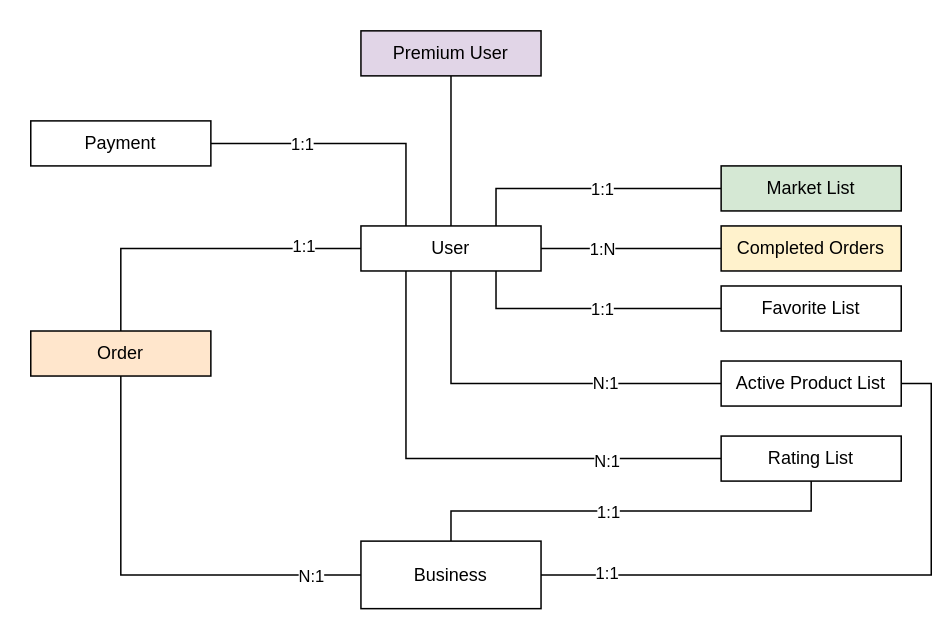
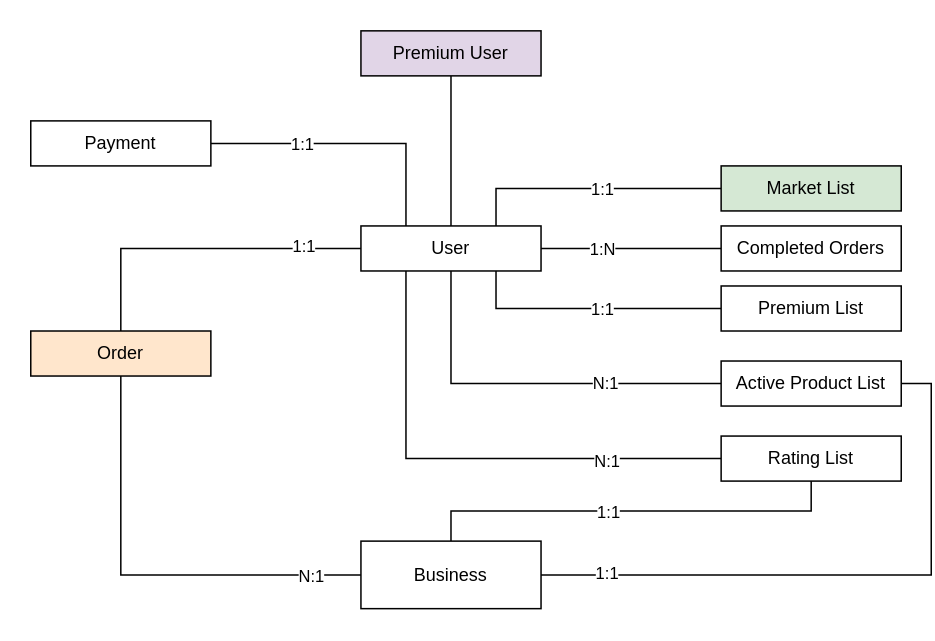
  <mxCell id="0" />
  <mxCell id="1" parent="0" />
  <mxCell id="2" value="" style="edgeStyle=orthogonalEdgeStyle;shape=connector;rounded=0;orthogonalLoop=1;jettySize=auto;html=1;labelBackgroundColor=default;fontFamily=Helvetica;fontSize=11;fontColor=default;endArrow=none;strokeColor=#000000;" edge="1" parent="1" source="3" target="8"><mxGeometry relative="1" as="geometry" /></mxCell>
  <mxCell id="3" value="Premium User" style="rounded=0;whiteSpace=wrap;html=1;fillColor=#e1d5e7;" parent="1" vertex="1"><mxGeometry x="240" y="20" width="120" height="30" as="geometry" /></mxCell>
  <mxCell id="4" style="edgeStyle=orthogonalEdgeStyle;shape=connector;rounded=0;orthogonalLoop=1;jettySize=auto;html=1;exitX=0.75;exitY=1;exitDx=0;exitDy=0;entryX=0;entryY=0.5;entryDx=0;entryDy=0;labelBackgroundColor=default;fontFamily=Helvetica;fontSize=11;fontColor=default;endArrow=none;strokeColor=#000000;" edge="1" parent="1" source="8" target="27"><mxGeometry relative="1" as="geometry" /></mxCell>
  <mxCell id="5" value="1:1" style="edgeLabel;html=1;align=center;verticalAlign=middle;resizable=0;points=[];fontSize=11;fontFamily=Helvetica;fontColor=default;" vertex="1" connectable="0" parent="4"><mxGeometry x="-0.063" relative="1" as="geometry"><mxPoint x="13" as="offset" /></mxGeometry></mxCell>
  <mxCell id="6" style="edgeStyle=orthogonalEdgeStyle;shape=connector;rounded=0;orthogonalLoop=1;jettySize=auto;html=1;exitX=0.25;exitY=1;exitDx=0;exitDy=0;entryX=0;entryY=0.5;entryDx=0;entryDy=0;labelBackgroundColor=default;fontFamily=Helvetica;fontSize=11;fontColor=default;endArrow=none;strokeColor=#000000;" edge="1" parent="1" source="8" target="18"><mxGeometry relative="1" as="geometry" /></mxCell>
  <mxCell id="7" value="N:1" style="edgeLabel;html=1;align=center;verticalAlign=middle;resizable=0;points=[];fontSize=11;fontFamily=Helvetica;fontColor=default;" vertex="1" connectable="0" parent="6"><mxGeometry x="0.54" y="-1" relative="1" as="geometry"><mxPoint as="offset" /></mxGeometry></mxCell>
  <mxCell id="8" value="User" style="rounded=0;whiteSpace=wrap;html=1;" parent="1" vertex="1"><mxGeometry x="240" y="150" width="120" height="30" as="geometry" /></mxCell>
  <mxCell id="9" value="Business" style="rounded=0;whiteSpace=wrap;html=1;" parent="1" vertex="1"><mxGeometry x="240" y="360" width="120" height="45" as="geometry" /></mxCell>
  <mxCell id="10" style="edgeStyle=orthogonalEdgeStyle;shape=connector;rounded=0;orthogonalLoop=1;jettySize=auto;html=1;exitX=0;exitY=0.5;exitDx=0;exitDy=0;entryX=0.75;entryY=0;entryDx=0;entryDy=0;labelBackgroundColor=default;fontFamily=Helvetica;fontSize=11;fontColor=default;endArrow=none;strokeColor=#000000;" edge="1" parent="1" source="12" target="8"><mxGeometry relative="1" as="geometry" /></mxCell>
  <mxCell id="11" value="1:1" style="edgeLabel;html=1;align=center;verticalAlign=middle;resizable=0;points=[];fontSize=11;fontFamily=Helvetica;fontColor=default;" vertex="1" connectable="0" parent="10"><mxGeometry x="-0.017" y="-1" relative="1" as="geometry"><mxPoint x="6" y="1" as="offset" /></mxGeometry></mxCell>
  <mxCell id="12" value="Market List" style="rounded=0;whiteSpace=wrap;html=1;fillColor=#d5e8d4;" parent="1" vertex="1"><mxGeometry x="480" y="110" width="120" height="30" as="geometry" /></mxCell>
  <mxCell id="13" style="edgeStyle=orthogonalEdgeStyle;shape=connector;rounded=0;orthogonalLoop=1;jettySize=auto;html=1;exitX=0;exitY=0.5;exitDx=0;exitDy=0;entryX=1;entryY=0.5;entryDx=0;entryDy=0;labelBackgroundColor=default;fontFamily=Helvetica;fontSize=11;fontColor=default;endArrow=none;strokeColor=#000000;" edge="1" parent="1" source="15" target="8"><mxGeometry relative="1" as="geometry" /></mxCell>
  <mxCell id="14" value="1:N" style="edgeLabel;html=1;align=center;verticalAlign=middle;resizable=0;points=[];fontSize=11;fontFamily=Helvetica;fontColor=default;" vertex="1" connectable="0" parent="13"><mxGeometry x="0.25" y="-1" relative="1" as="geometry"><mxPoint x="-5" y="1" as="offset" /></mxGeometry></mxCell>
- <mxCell id="15" value="Completed Orders" style="rounded=0;whiteSpace=wrap;html=1;fillColor=#fff2cc;" parent="1" vertex="1"><mxGeometry x="480" y="150" width="120" height="30" as="geometry" /></mxCell>
+ <mxCell id="15" value="Completed Orders" style="rounded=0;whiteSpace=wrap;html=1;" parent="1" vertex="1"><mxGeometry x="480" y="150" width="120" height="30" as="geometry" /></mxCell>
  <mxCell id="16" style="edgeStyle=orthogonalEdgeStyle;shape=connector;rounded=0;orthogonalLoop=1;jettySize=auto;html=1;exitX=0.5;exitY=1;exitDx=0;exitDy=0;entryX=0.5;entryY=0;entryDx=0;entryDy=0;labelBackgroundColor=default;fontFamily=Helvetica;fontSize=11;fontColor=default;endArrow=none;strokeColor=#000000;" edge="1" parent="1" source="18" target="9"><mxGeometry relative="1" as="geometry" /></mxCell>
  <mxCell id="17" value="1:1" style="edgeLabel;html=1;align=center;verticalAlign=middle;resizable=0;points=[];fontSize=11;fontFamily=Helvetica;fontColor=default;" vertex="1" connectable="0" parent="16"><mxGeometry x="0.114" relative="1" as="geometry"><mxPoint as="offset" /></mxGeometry></mxCell>
  <mxCell id="18" value="Rating List" style="rounded=0;whiteSpace=wrap;html=1;" parent="1" vertex="1"><mxGeometry x="480" y="290" width="120" height="30" as="geometry" /></mxCell>
  <mxCell id="19" style="edgeStyle=orthogonalEdgeStyle;shape=connector;rounded=0;orthogonalLoop=1;jettySize=auto;html=1;exitX=1;exitY=0.5;exitDx=0;exitDy=0;entryX=0.25;entryY=0;entryDx=0;entryDy=0;labelBackgroundColor=default;fontFamily=Helvetica;fontSize=11;fontColor=default;endArrow=none;strokeColor=#000000;" edge="1" parent="1" source="21" target="8"><mxGeometry relative="1" as="geometry" /></mxCell>
  <mxCell id="20" value="1:1" style="edgeLabel;html=1;align=center;verticalAlign=middle;resizable=0;points=[];fontSize=11;fontFamily=Helvetica;fontColor=default;" vertex="1" connectable="0" parent="19"><mxGeometry x="-0.124" y="-1" relative="1" as="geometry"><mxPoint x="-21" y="-1" as="offset" /></mxGeometry></mxCell>
  <mxCell id="21" value="Payment" style="rounded=0;whiteSpace=wrap;html=1;" parent="1" vertex="1"><mxGeometry x="20" y="80" width="120" height="30" as="geometry" /></mxCell>
  <mxCell id="22" style="edgeStyle=orthogonalEdgeStyle;shape=connector;rounded=0;orthogonalLoop=1;jettySize=auto;html=1;exitX=0.5;exitY=1;exitDx=0;exitDy=0;entryX=0;entryY=0.5;entryDx=0;entryDy=0;labelBackgroundColor=default;fontFamily=Helvetica;fontSize=11;fontColor=default;endArrow=none;strokeColor=#000000;" edge="1" parent="1" source="26" target="9"><mxGeometry relative="1" as="geometry" /></mxCell>
  <mxCell id="23" value="N:1" style="edgeLabel;html=1;align=center;verticalAlign=middle;resizable=0;points=[];fontSize=11;fontFamily=Helvetica;fontColor=default;" vertex="1" connectable="0" parent="22"><mxGeometry x="0.768" y="-1" relative="1" as="geometry"><mxPoint as="offset" /></mxGeometry></mxCell>
  <mxCell id="24" style="edgeStyle=orthogonalEdgeStyle;shape=connector;rounded=0;orthogonalLoop=1;jettySize=auto;html=1;exitX=0.5;exitY=0;exitDx=0;exitDy=0;entryX=0;entryY=0.5;entryDx=0;entryDy=0;labelBackgroundColor=default;fontFamily=Helvetica;fontSize=11;fontColor=default;endArrow=none;strokeColor=#000000;" edge="1" parent="1" source="26" target="8"><mxGeometry relative="1" as="geometry" /></mxCell>
  <mxCell id="25" value="1:1" style="edgeLabel;html=1;align=center;verticalAlign=middle;resizable=0;points=[];fontSize=11;fontFamily=Helvetica;fontColor=default;" vertex="1" connectable="0" parent="24"><mxGeometry x="0.637" y="2" relative="1" as="geometry"><mxPoint as="offset" /></mxGeometry></mxCell>
  <mxCell id="26" value="Order" style="rounded=0;whiteSpace=wrap;html=1;fillColor=#ffe6cc;" parent="1" vertex="1"><mxGeometry x="20" y="220" width="120" height="30" as="geometry" /></mxCell>
- <mxCell id="27" value="Favorite List" style="rounded=0;whiteSpace=wrap;html=1;" parent="1" vertex="1"><mxGeometry x="480" y="190" width="120" height="30" as="geometry" /></mxCell>
+ <mxCell id="27" value="Premium List" style="rounded=0;whiteSpace=wrap;html=1;" parent="1" vertex="1"><mxGeometry x="480" y="190" width="120" height="30" as="geometry" /></mxCell>
  <mxCell id="28" style="edgeStyle=orthogonalEdgeStyle;shape=connector;rounded=0;orthogonalLoop=1;jettySize=auto;html=1;exitX=0;exitY=0.5;exitDx=0;exitDy=0;entryX=0.5;entryY=1;entryDx=0;entryDy=0;labelBackgroundColor=default;fontFamily=Helvetica;fontSize=11;fontColor=default;endArrow=none;strokeColor=#000000;" edge="1" parent="1" source="32" target="8"><mxGeometry relative="1" as="geometry" /></mxCell>
  <mxCell id="29" value="N:1" style="edgeLabel;html=1;align=center;verticalAlign=middle;resizable=0;points=[];fontSize=11;fontFamily=Helvetica;fontColor=default;" vertex="1" connectable="0" parent="28"><mxGeometry x="-0.388" y="-1" relative="1" as="geometry"><mxPoint as="offset" /></mxGeometry></mxCell>
  <mxCell id="30" style="edgeStyle=orthogonalEdgeStyle;shape=connector;rounded=0;orthogonalLoop=1;jettySize=auto;html=1;exitX=1;exitY=0.5;exitDx=0;exitDy=0;entryX=1;entryY=0.5;entryDx=0;entryDy=0;labelBackgroundColor=default;fontFamily=Helvetica;fontSize=11;fontColor=default;endArrow=none;strokeColor=#000000;" edge="1" parent="1" source="32" target="9"><mxGeometry relative="1" as="geometry" /></mxCell>
  <mxCell id="31" value="1:1" style="edgeLabel;html=1;align=center;verticalAlign=middle;resizable=0;points=[];fontSize=11;fontFamily=Helvetica;fontColor=default;" vertex="1" connectable="0" parent="30"><mxGeometry x="0.785" y="-1" relative="1" as="geometry"><mxPoint as="offset" /></mxGeometry></mxCell>
  <mxCell id="32" value="Active Product List" style="rounded=0;whiteSpace=wrap;html=1;" parent="1" vertex="1"><mxGeometry x="480" y="240" width="120" height="30" as="geometry" /></mxCell>
